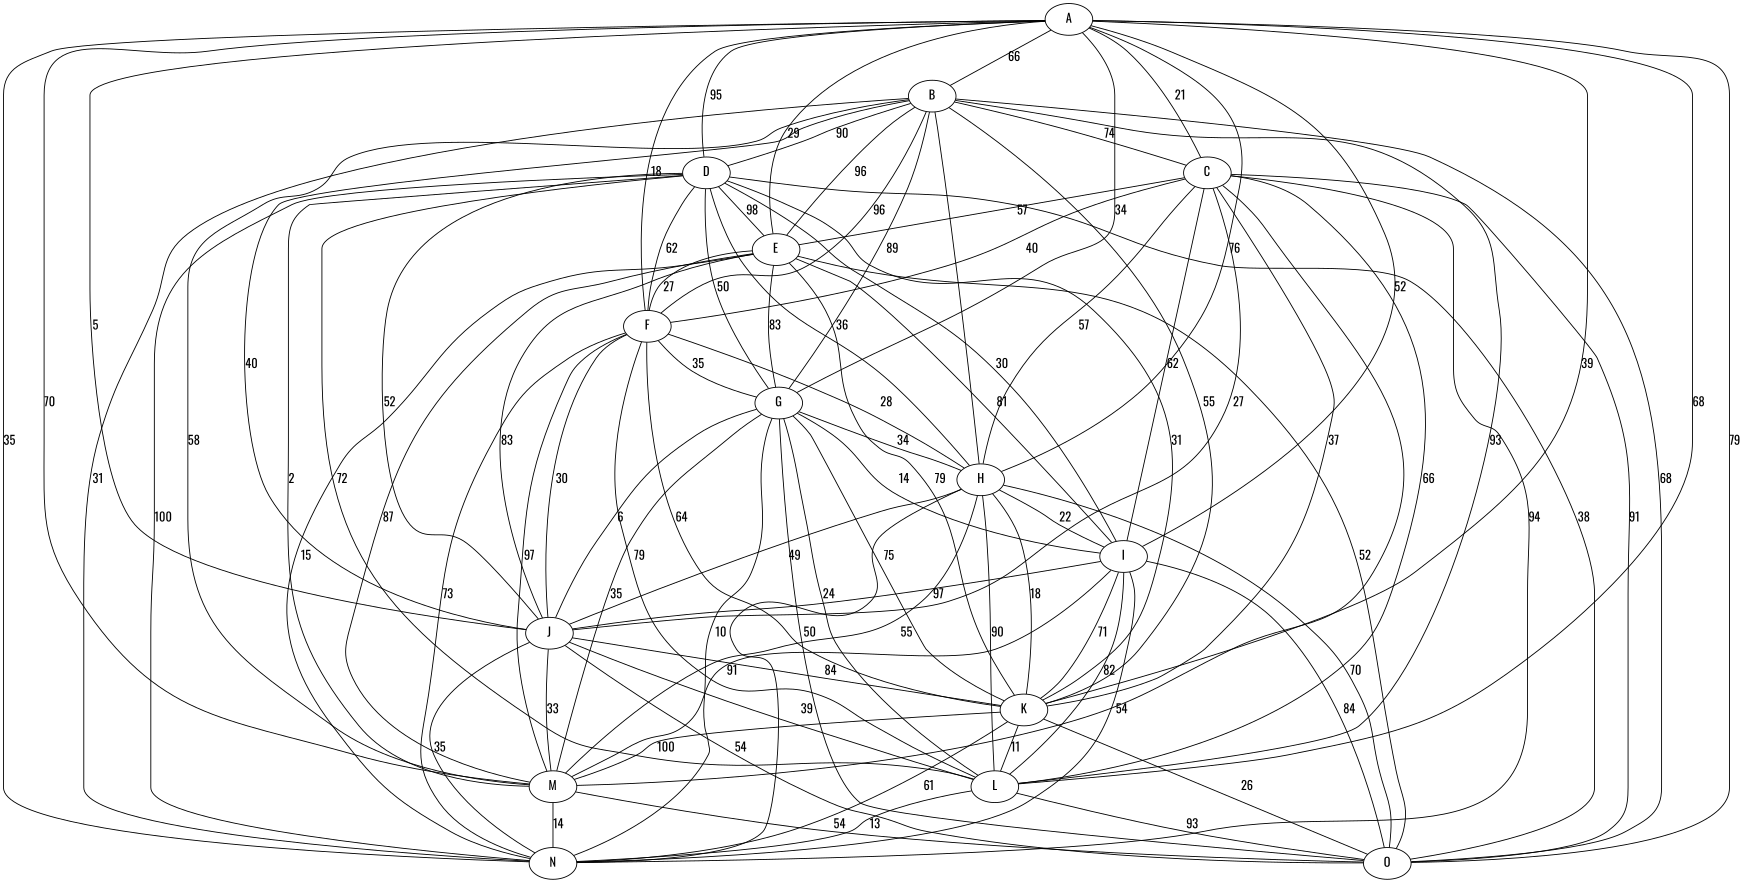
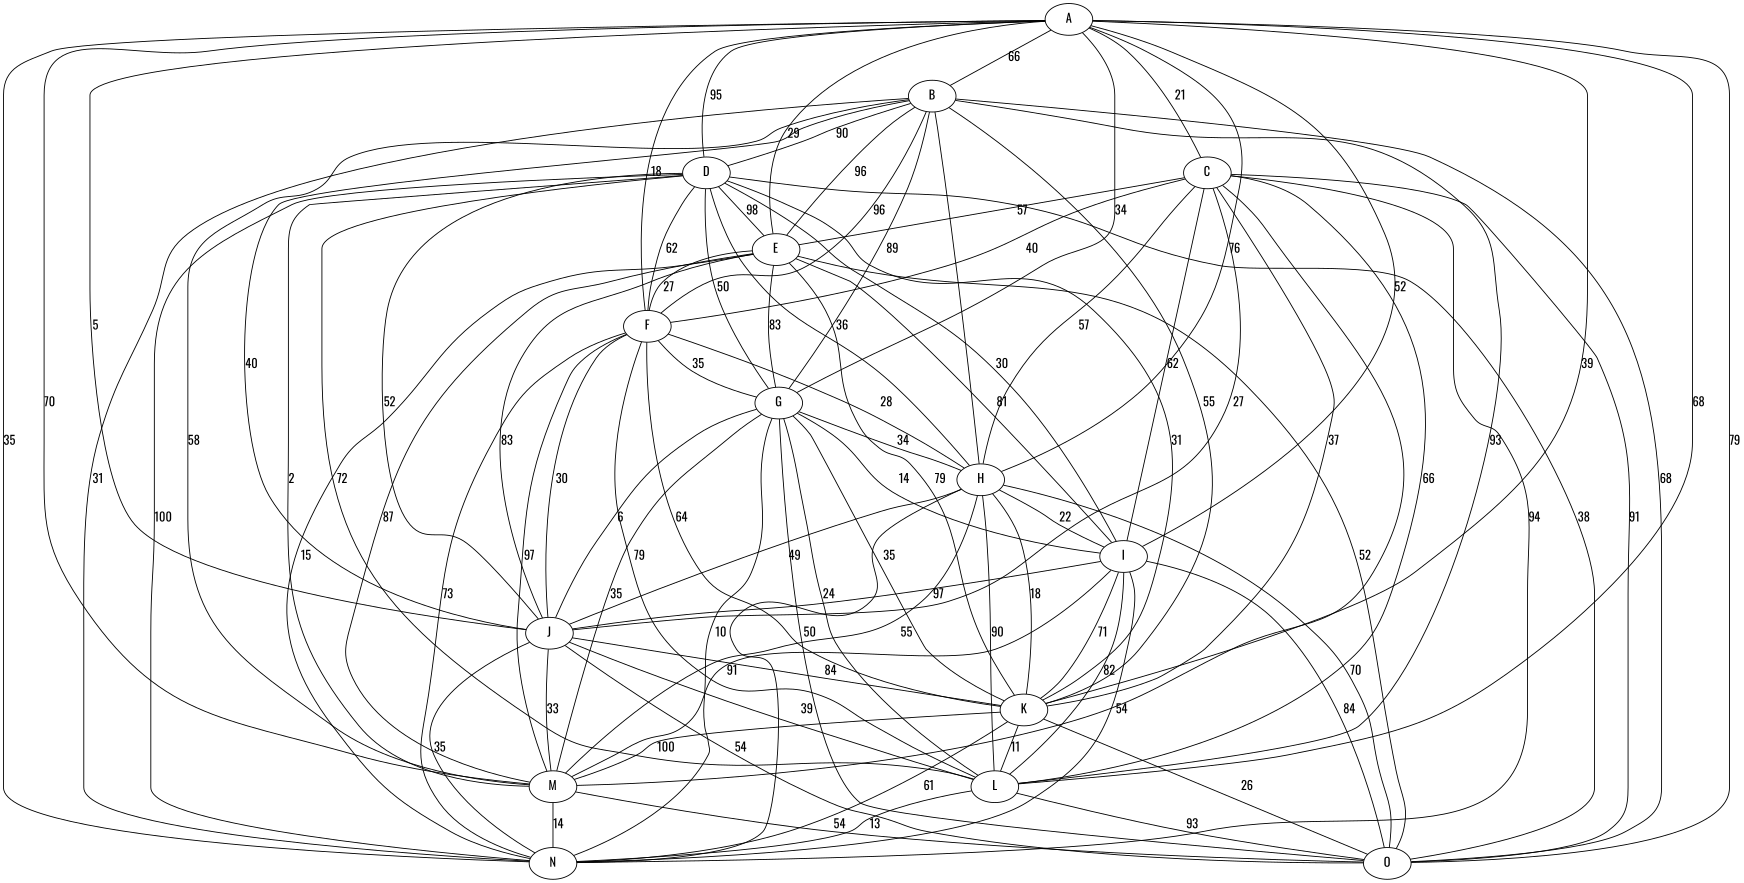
  graph {
    fontname=Oswald
    node [fontname=Oswald]
    edge [fontname=Oswald]
    A
    B
    C
    D
    E
    F
    G
    H
    I
    J
    K
    L
    M
    N
    O
    A -- B [label=66]
    A -- C [label=21]
    A -- D [label=95]
    A -- E [label=29]
    A -- F [label=18]
    A -- G [label=34]
    A -- H [label=76]
    A -- I [label=52]
    A -- J [label=5]
    A -- K [label=39]
    A -- L [label=68]
    A -- M [label=70]
    A -- N [label=35]
    A -- O [label=79]
-   B -- C [label=74]
    B -- D [label=90]
    B -- E [label=96]
    B -- F [label=96]
    B -- G [label=89]
    B -- H
    B -- J [label=40]
    B -- K [label=55]
    B -- L [label=93]
    B -- M [label=58]
    B -- N [label=31]
    B -- O [label=68]
    C -- E [label=57]
    C -- F [label=40]
    C -- H [label=57]
    C -- I [label=62]
    C -- J [label=27]
    C -- K [label=37]
    C -- L [label=66]
    C -- M
    C -- N [label=94]
    C -- O [label=91]
    D -- E [label=98]
    D -- F [label=62]
    D -- G [label=50]
    D -- H [label=36]
    D -- I [label=30]
    D -- J [label=52]
    D -- K [label=31]
    D -- L [label=72]
    D -- M [label=2]
    D -- N [label=100]
    D -- O [label=38]
    E -- F [label=27]
    E -- G [label=83]
    E -- I [label=81]
    E -- J [label=83]
    E -- K [label=79]
    E -- M [label=87]
    E -- N [label=15]
    E -- O [label=52]
    F -- G [label=35]
    F -- H [label=28]
    F -- J [label=30]
    F -- K [label=64]
    F -- L [label=79]
    F -- M [label=97]
    F -- N [label=73]
    G -- H [label=34]
    G -- I [label=14]
    G -- J [label=6]
-   G -- K [label=75]
+   G -- K [label=35]
    G -- L [label=24]
    G -- M [label=35]
    G -- N [label=10]
    G -- O [label=50]
    H -- I [label=22]
    H -- J [label=49]
    H -- K [label=18]
    H -- L [label=90]
    H -- M [label=55]
    H -- N
    H -- O [label=70]
    I -- J [label=97]
    I -- K [label=71]
    I -- L [label=82]
    I -- M [label=91]
    I -- N [label=54]
    I -- O [label=84]
    J -- K [label=84]
    J -- L [label=39]
    J -- M [label=33]
    J -- N [label=35]
    J -- O [label=54]
    K -- L [label=11]
    K -- M [label=100]
    K -- N [label=61]
    K -- O [label=26]
    L -- N [label=13]
    L -- O [label=93]
    M -- N [label=14]
    M -- O [label=54]
  }
